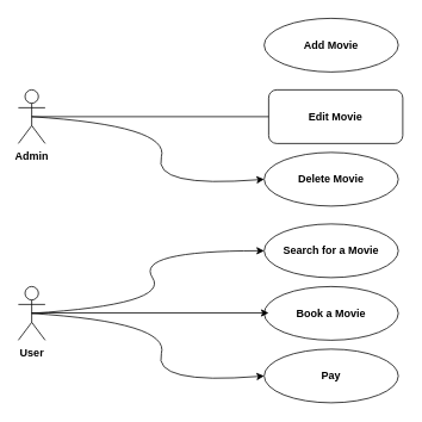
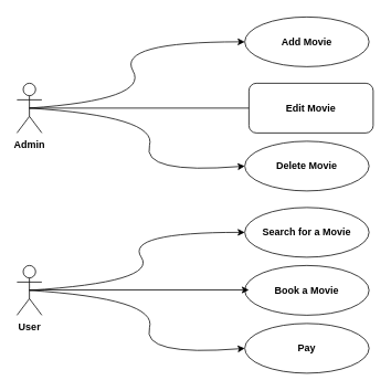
  <mxCell id="0" />
  <mxCell id="1" parent="0" />
  <mxCell id="2" value="&lt;b&gt;Admin&lt;/b&gt;" style="shape=umlActor;verticalLabelPosition=bottom;labelBackgroundColor=#ffffff;verticalAlign=top;html=1;outlineConnect=0;" vertex="1" parent="1"><mxGeometry x="20" y="100" width="30" height="60" as="geometry" /></mxCell>
  <mxCell id="3" value="&lt;b&gt;User&lt;/b&gt;" style="shape=umlActor;verticalLabelPosition=bottom;labelBackgroundColor=#ffffff;verticalAlign=top;html=1;outlineConnect=0;" vertex="1" parent="1"><mxGeometry x="20" y="320" width="30" height="60" as="geometry" /></mxCell>
  <mxCell id="4" value="&lt;b&gt;Add Movie&lt;/b&gt;" style="ellipse;whiteSpace=wrap;html=1;" vertex="1" parent="1"><mxGeometry x="295" y="20" width="150" height="60" as="geometry" /></mxCell>
  <mxCell id="5" value="Delete Movie" style="ellipse;whiteSpace=wrap;html=1;fontStyle=1" vertex="1" parent="1"><mxGeometry x="295" y="170" width="150" height="60" as="geometry" /></mxCell>
  <mxCell id="6" value="&lt;b&gt;Edit Movie&lt;/b&gt;" style="whiteSpace=wrap;html=1;rounded=1;" vertex="1" parent="1"><mxGeometry x="300" y="100" width="150" height="60" as="geometry" /></mxCell>
  <mxCell id="7" value="Search for a Movie" style="ellipse;whiteSpace=wrap;html=1;fontStyle=1" vertex="1" parent="1"><mxGeometry x="295" y="250" width="150" height="60" as="geometry" /></mxCell>
  <mxCell id="8" value="Book a Movie" style="ellipse;whiteSpace=wrap;html=1;fontStyle=1" vertex="1" parent="1"><mxGeometry x="295" y="320" width="150" height="60" as="geometry" /></mxCell>
  <mxCell id="9" value="Pay" style="ellipse;whiteSpace=wrap;html=1;fontStyle=1" vertex="1" parent="1"><mxGeometry x="295" y="390" width="150" height="60" as="geometry" /></mxCell>
+ <mxCell id="10" value="" style="curved=1;endArrow=classic;html=1;exitX=0.5;exitY=0.5;exitDx=0;exitDy=0;exitPerimeter=0;entryX=0;entryY=0.5;entryDx=0;entryDy=0;" edge="1" parent="1" source="2" target="4"><mxGeometry width="50" height="50" relative="1" as="geometry"><mxPoint x="140" y="130" as="sourcePoint" /><mxPoint x="190" y="80" as="targetPoint" /><Array as="points"><mxPoint x="180" y="120" /><mxPoint x="140" y="50" /></Array></mxGeometry></mxCell>
  <mxCell id="11" value="" style="curved=1;endArrow=classic;html=1;exitX=0.5;exitY=0.5;exitDx=0;exitDy=0;exitPerimeter=0;entryX=0;entryY=0.5;entryDx=0;entryDy=0;" edge="1" parent="1" target="7"><mxGeometry width="50" height="50" relative="1" as="geometry"><mxPoint x="35" y="350" as="sourcePoint" /><mxPoint x="295" y="270" as="targetPoint" /><Array as="points"><mxPoint x="190" y="340" /><mxPoint x="150" y="280" /></Array></mxGeometry></mxCell>
  <mxCell id="12" value="" style="endArrow=none;html=1;exitX=0.5;exitY=0.5;exitDx=0;exitDy=0;exitPerimeter=0;entryX=0;entryY=0.5;entryDx=0;entryDy=0;" edge="1" parent="1" source="2" target="6"><mxGeometry width="50" height="50" relative="1" as="geometry"><mxPoint x="120" y="185" as="sourcePoint" /><mxPoint x="170" y="135" as="targetPoint" /></mxGeometry></mxCell>
  <mxCell id="13" value="" style="endArrow=classic;html=1;exitX=0.5;exitY=0.5;exitDx=0;exitDy=0;exitPerimeter=0;entryX=0;entryY=0.5;entryDx=0;entryDy=0;" edge="1" parent="1"><mxGeometry width="50" height="50" relative="1" as="geometry"><mxPoint x="35" y="349.5" as="sourcePoint" /><mxPoint x="300" y="349.5" as="targetPoint" /></mxGeometry></mxCell>
  <mxCell id="14" value="" style="curved=1;endArrow=classic;html=1;exitX=0.5;exitY=0.5;exitDx=0;exitDy=0;exitPerimeter=0;entryX=0;entryY=0.5;entryDx=0;entryDy=0;" edge="1" parent="1" source="2" target="5"><mxGeometry width="50" height="50" relative="1" as="geometry"><mxPoint x="80" y="190" as="sourcePoint" /><mxPoint x="300" y="190" as="targetPoint" /><Array as="points"><mxPoint x="190" y="140" /><mxPoint x="170" y="210" /></Array></mxGeometry></mxCell>
  <mxCell id="15" value="" style="curved=1;endArrow=classic;html=1;exitX=0.5;exitY=0.5;exitDx=0;exitDy=0;exitPerimeter=0;entryX=0;entryY=0.5;entryDx=0;entryDy=0;" edge="1" parent="1"><mxGeometry width="50" height="50" relative="1" as="geometry"><mxPoint x="35" y="350" as="sourcePoint" /><mxPoint x="295" y="420" as="targetPoint" /><Array as="points"><mxPoint x="190" y="360" /><mxPoint x="170" y="430" /></Array></mxGeometry></mxCell>
